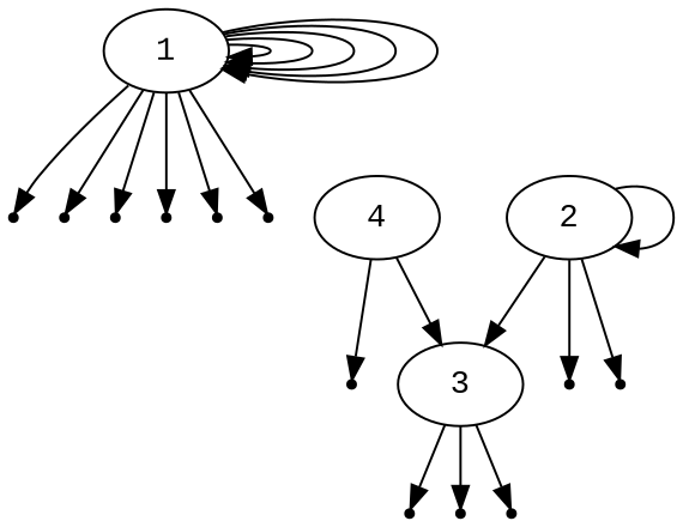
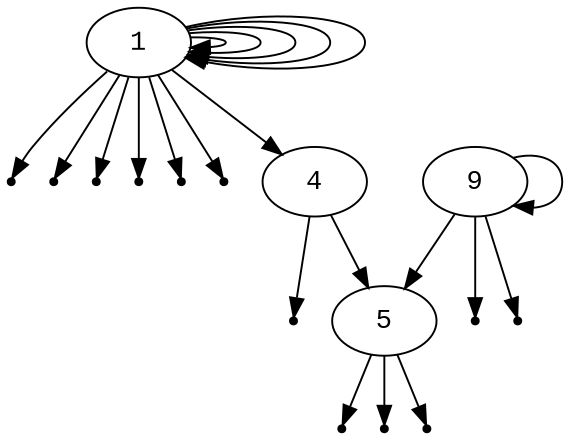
  digraph {
    fontname="Liberation Mono"
    node [fontname="Liberation Mono" shape=point]
    edge [fontname="Liberation Mono"]
    1 [shape=""]
    null0
    null1
    null2
    null3
    null4
    null5
    n8 [label=4 shape=""]
-   3 [shape=""]
+   3 [label=5 shape=""]
    null11
    null8
    null9
    null10
-   2 [shape=""]
+   2 [label=9 shape=""]
    null6
    null7
    1 -> 1
    1 -> 1
    1 -> 1
    1 -> 1
    1 -> 1
    1 -> null0
    1 -> null1
    1 -> null2
    1 -> null3
    1 -> null4
    1 -> null5
+   1 -> n8
    n8 -> 3
    n8 -> null11
    3 -> null8
    3 -> null9
    3 -> null10
    2 -> 3
    2 -> 2
    2 -> null6
    2 -> null7
  }
